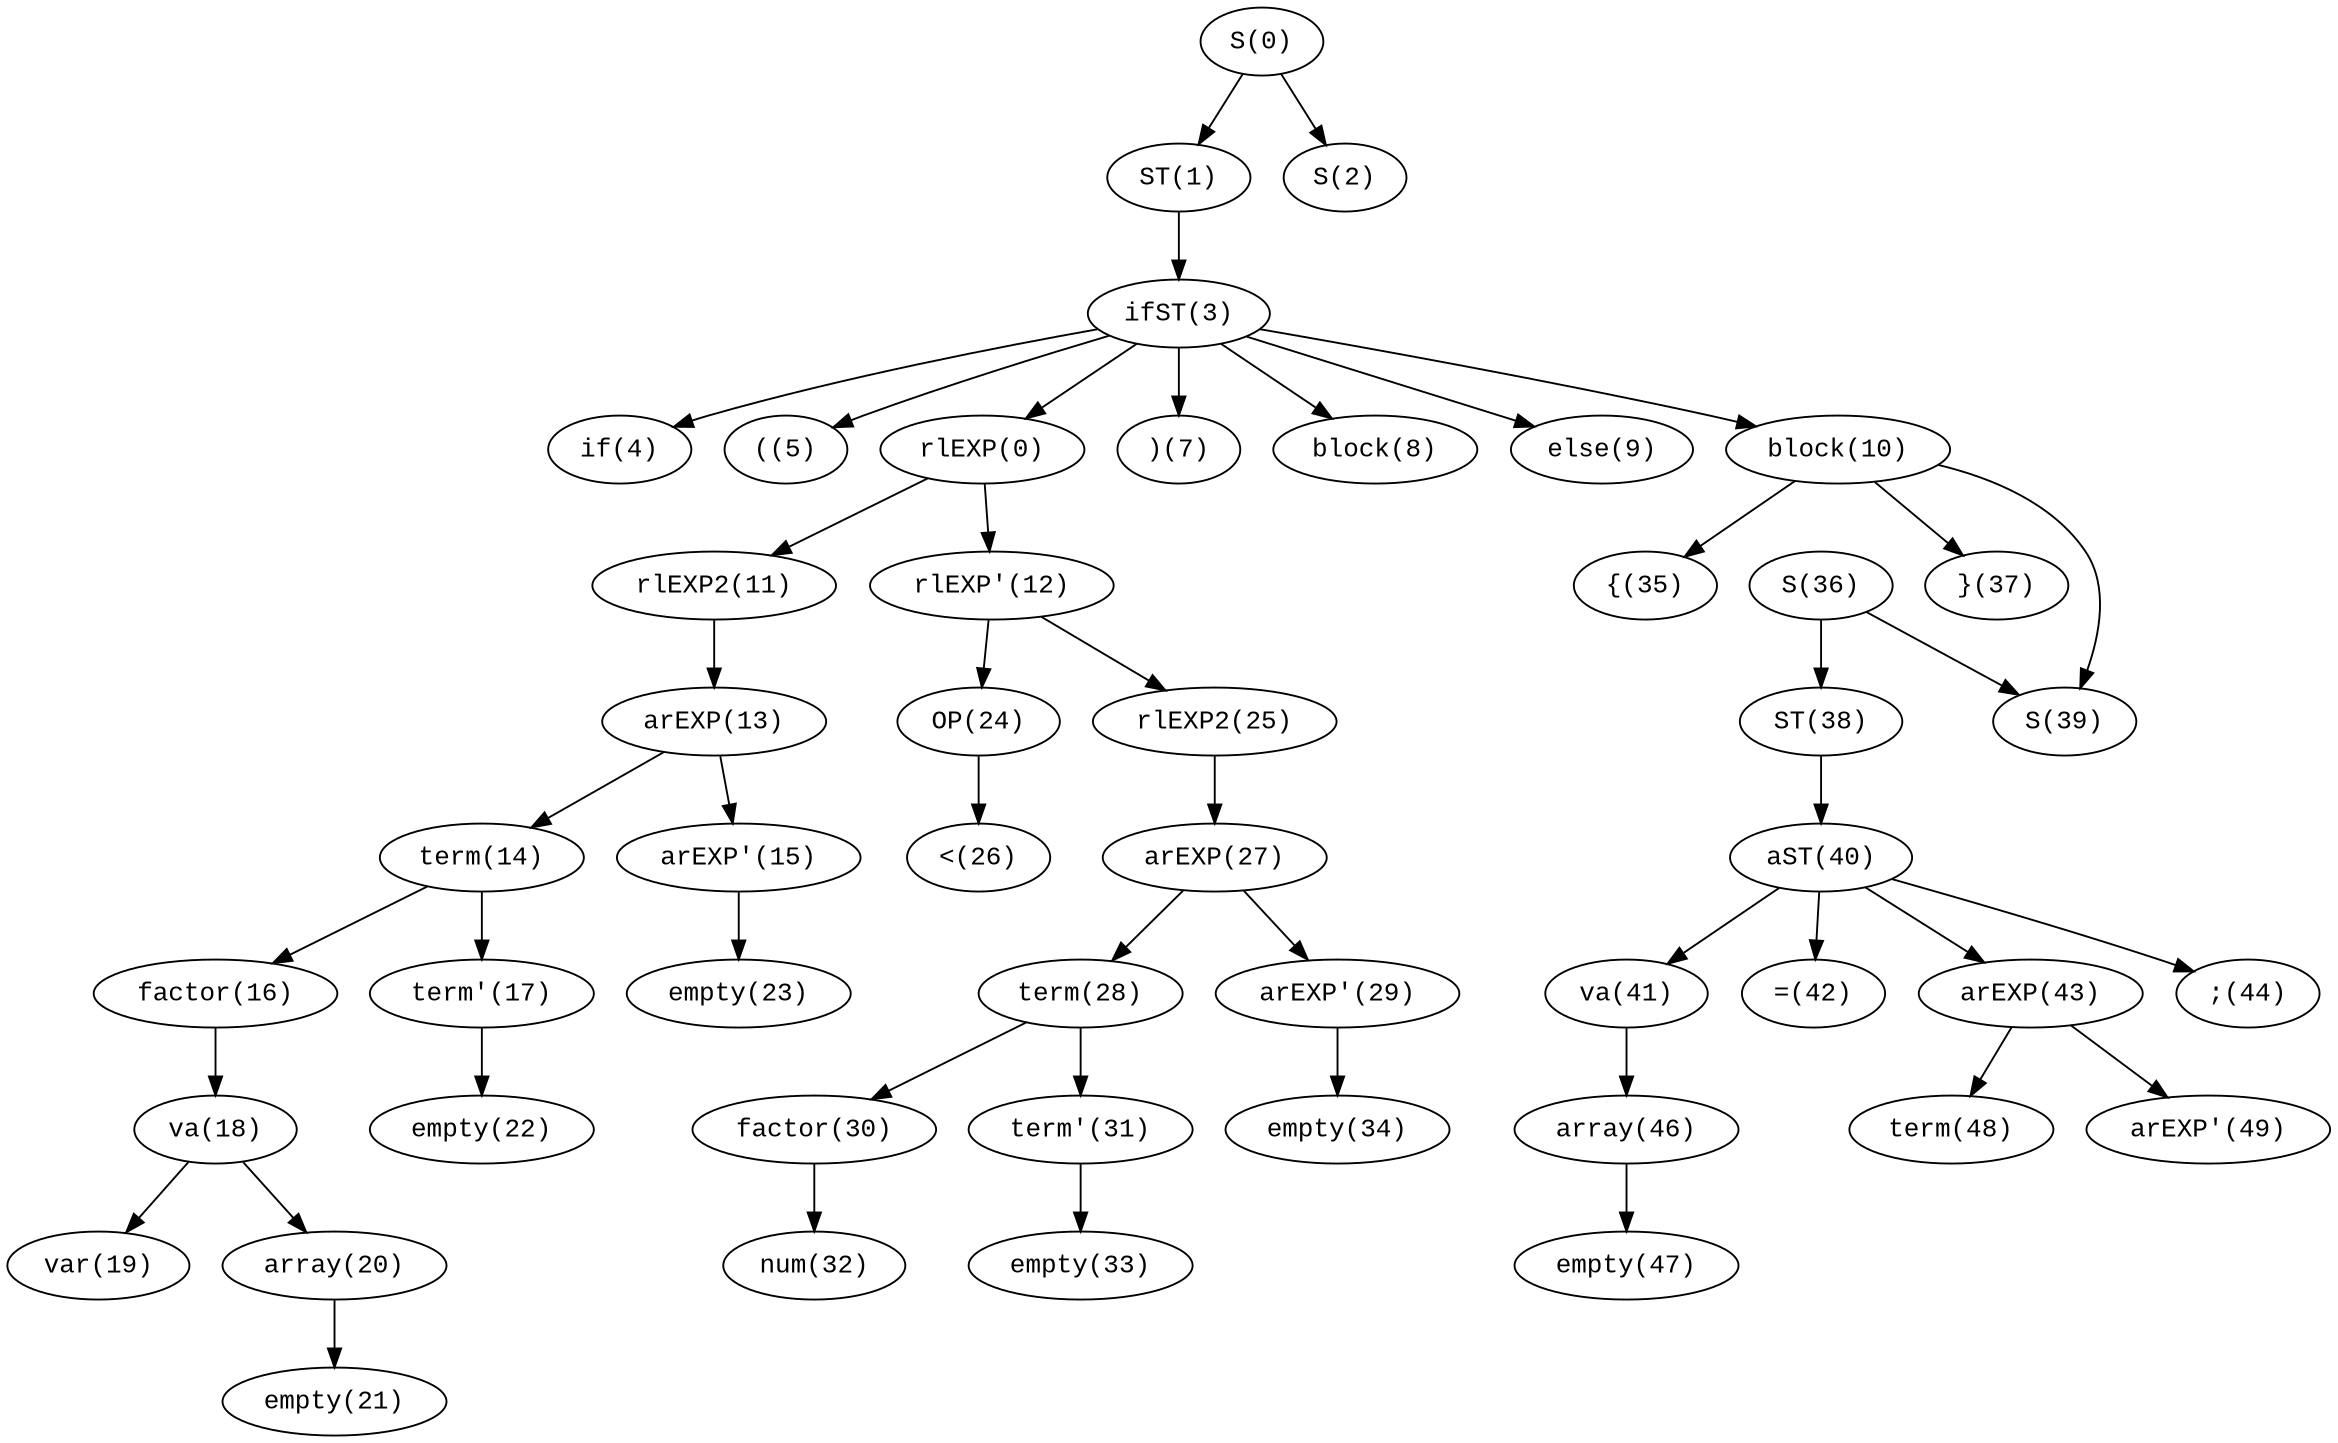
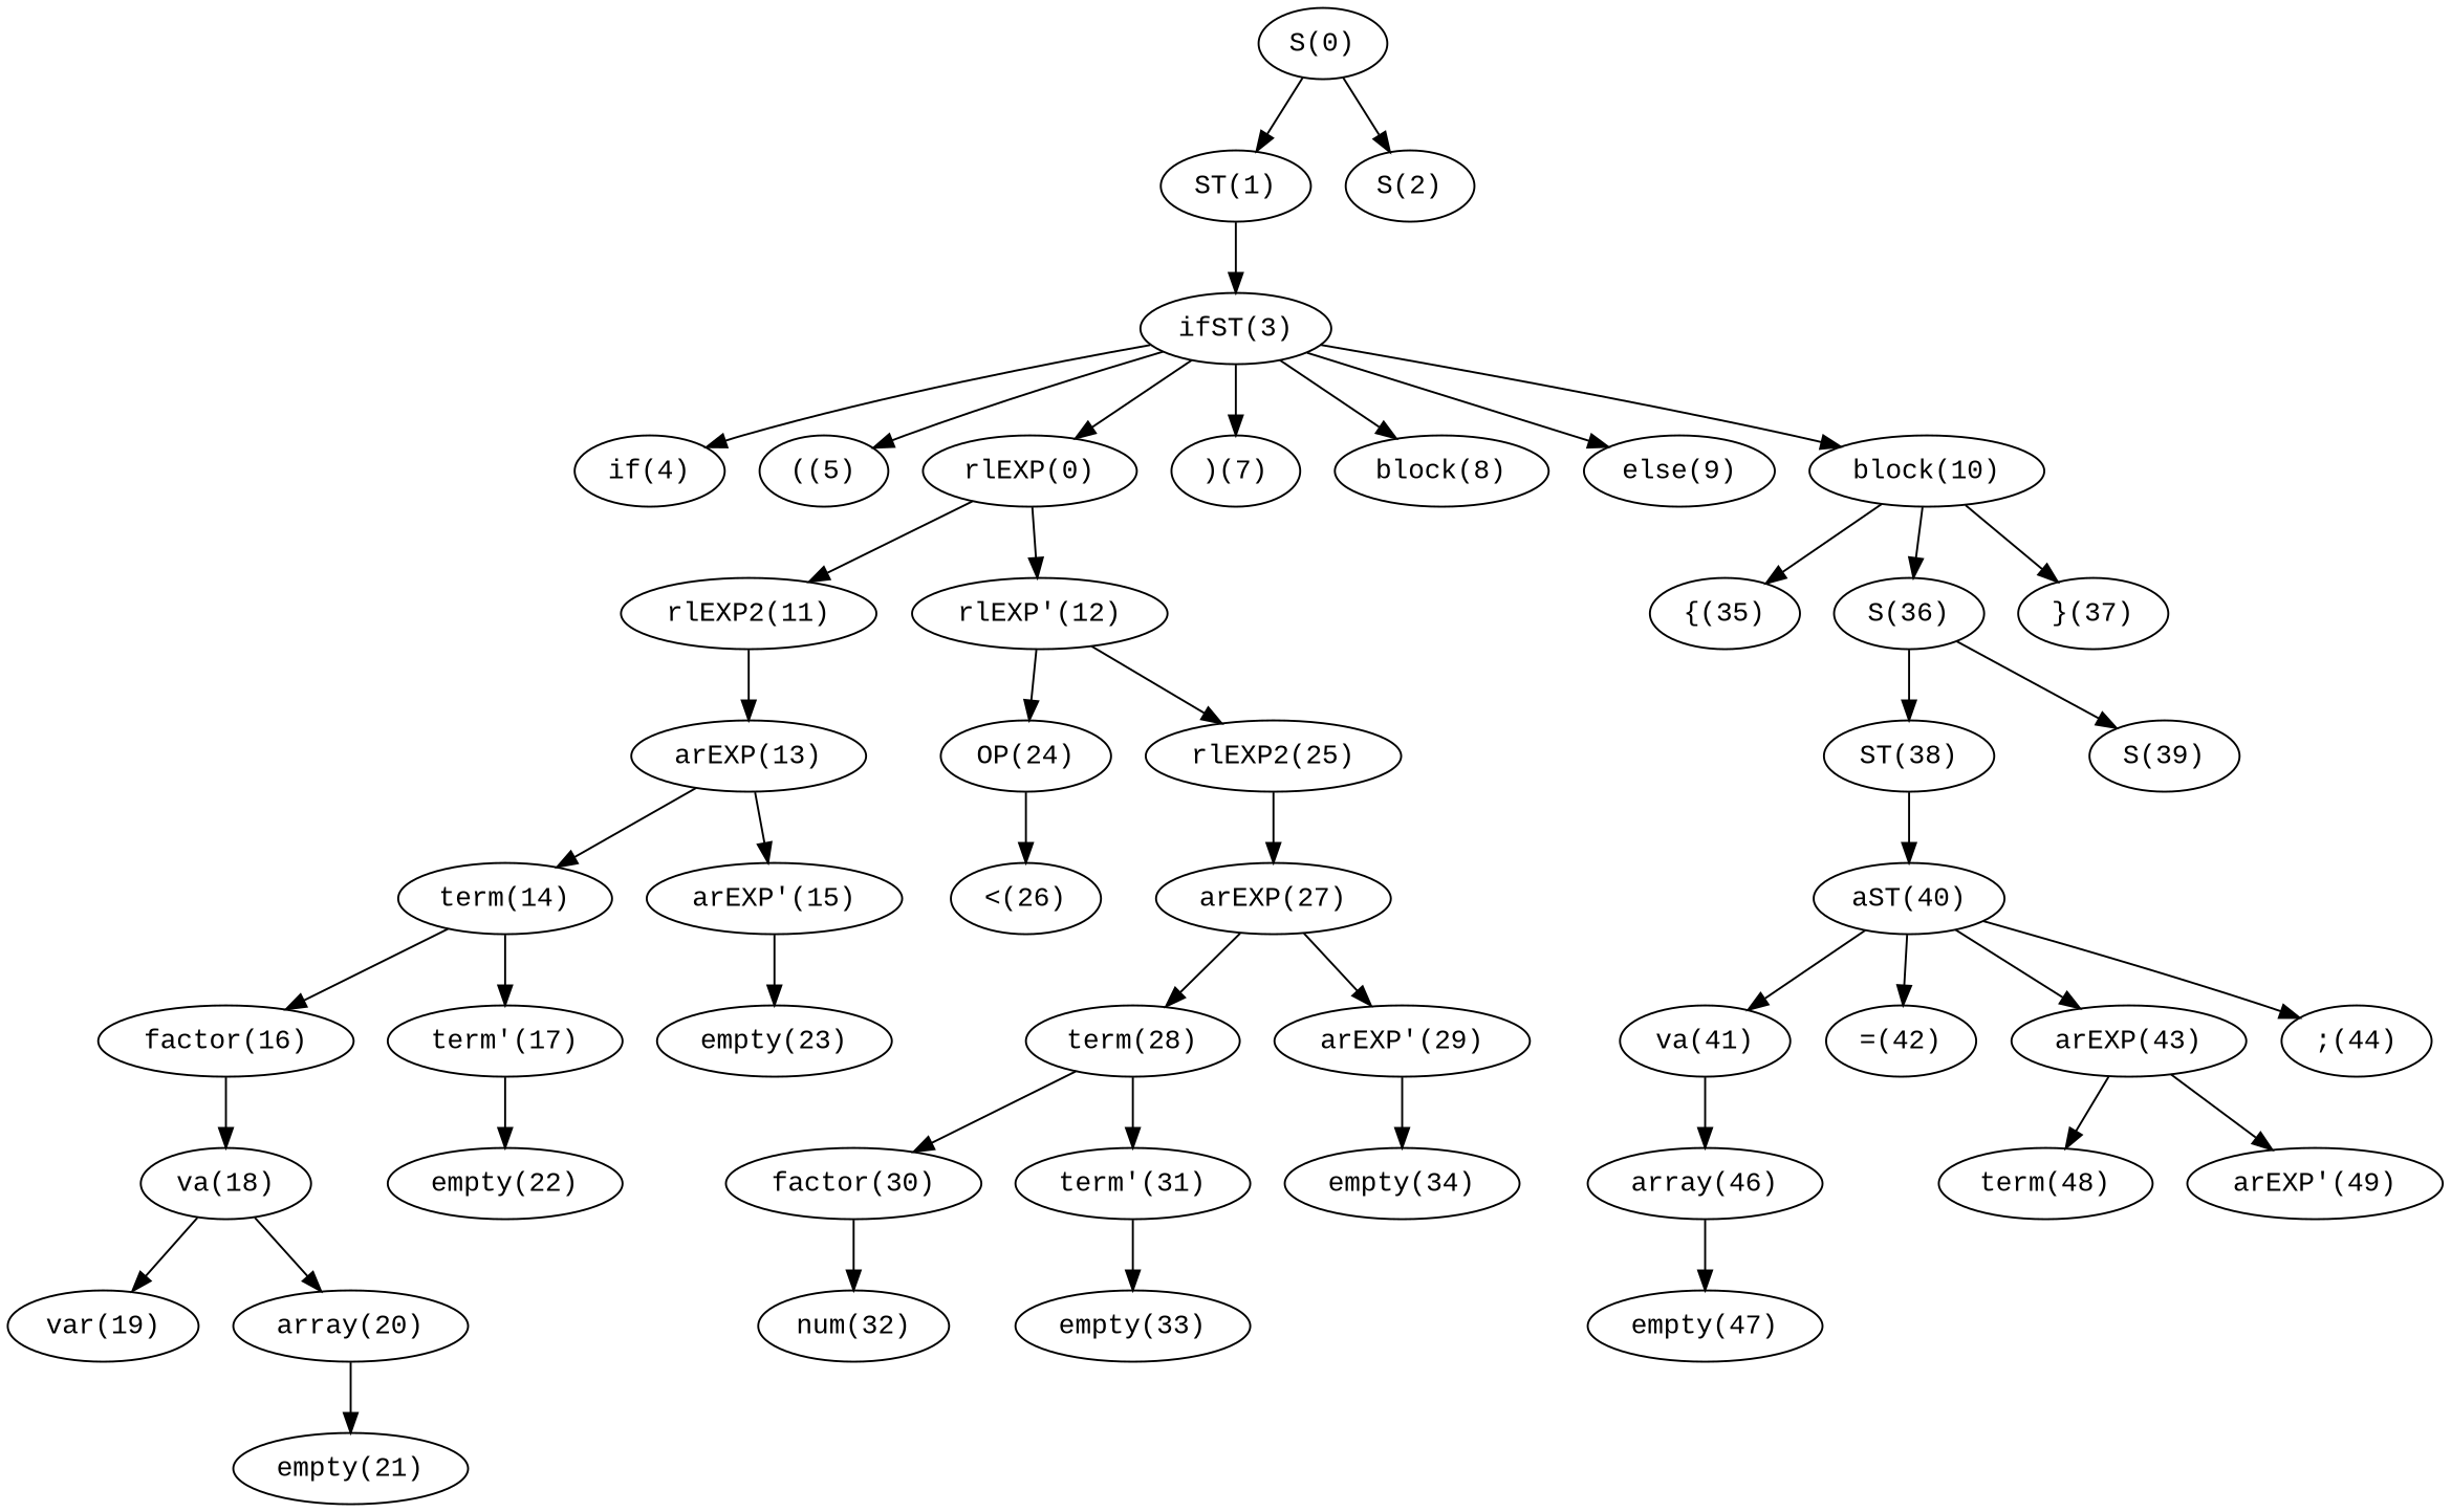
  digraph {
    fontname="Liberation Mono"
    node [fontname="Liberation Mono"]
    edge [constraint=true fontname="Liberation Mono"]
    "S(0)"
    "ST(1)"
    "S(2)"
    "ifST(3)"
    "if(4)"
    "((5)"
    n7 [label="rlEXP(0)"]
    ")(7)"
    "block(8)"
    "else(9)"
    "block(10)"
    "rlEXP2(11)"
    "rlEXP'(12)"
    "{(35)"
    "S(36)"
    "}(37)"
    "arEXP(13)"
    "OP(24)"
    "rlEXP2(25)"
    "ST(38)"
    "S(39)"
    "term(14)"
    "arEXP'(15)"
    "<(26)"
    "arEXP(27)"
    "factor(16)"
    "term'(17)"
    "empty(23)"
    "va(18)"
    "empty(22)"
    "var(19)"
    "array(20)"
    "empty(21)"
    "term(28)"
    "arEXP'(29)"
    "factor(30)"
    "term'(31)"
    "empty(34)"
    "num(32)"
    "empty(33)"
    "aST(40)"
    "va(41)"
    "=(42)"
    "arEXP(43)"
    ";(44)"
    "array(46)"
    "term(48)"
    "arEXP'(49)"
    "empty(47)"
    "S(0)" -> "ST(1)"
    "S(0)" -> "S(2)"
    "ST(1)" -> "ifST(3)"
    "ifST(3)" -> "if(4)"
    "ifST(3)" -> "((5)"
    "ifST(3)" -> n7
    "ifST(3)" -> ")(7)"
    "ifST(3)" -> "block(8)"
    "ifST(3)" -> "else(9)"
    "ifST(3)" -> "block(10)"
    n7 -> "rlEXP2(11)"
    n7 -> "rlEXP'(12)"
    "block(10)" -> "{(35)"
-   "block(10)" -> "S(39)"
+   "block(10)" -> "S(36)"
    "block(10)" -> "}(37)"
    "rlEXP2(11)" -> "arEXP(13)"
    "rlEXP'(12)" -> "OP(24)"
    "rlEXP'(12)" -> "rlEXP2(25)"
    "S(36)" -> "ST(38)"
    "S(36)" -> "S(39)"
    "arEXP(13)" -> "term(14)"
    "arEXP(13)" -> "arEXP'(15)"
    "OP(24)" -> "<(26)"
    "rlEXP2(25)" -> "arEXP(27)"
    "ST(38)" -> "aST(40)"
    "term(14)" -> "factor(16)"
    "term(14)" -> "term'(17)"
    "arEXP'(15)" -> "empty(23)"
    "arEXP(27)" -> "term(28)"
    "arEXP(27)" -> "arEXP'(29)"
    "factor(16)" -> "va(18)"
    "term'(17)" -> "empty(22)"
    "va(18)" -> "var(19)"
    "va(18)" -> "array(20)"
    "array(20)" -> "empty(21)"
    "term(28)" -> "factor(30)"
    "term(28)" -> "term'(31)"
    "arEXP'(29)" -> "empty(34)"
    "factor(30)" -> "num(32)"
    "term'(31)" -> "empty(33)"
    "aST(40)" -> "va(41)"
    "aST(40)" -> "=(42)"
    "aST(40)" -> "arEXP(43)"
    "aST(40)" -> ";(44)"
    "va(41)" -> "array(46)"
    "arEXP(43)" -> "term(48)"
    "arEXP(43)" -> "arEXP'(49)"
    "array(46)" -> "empty(47)"
  }
